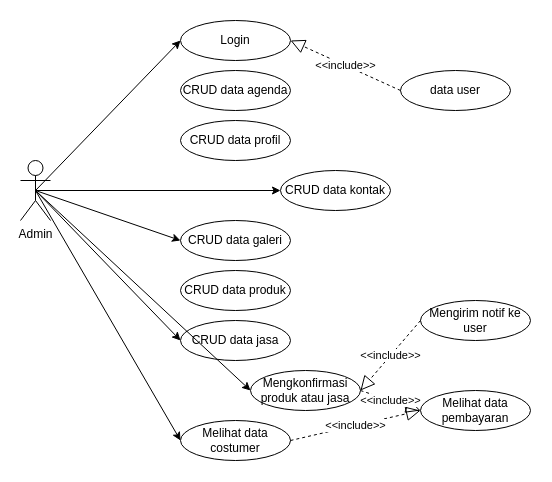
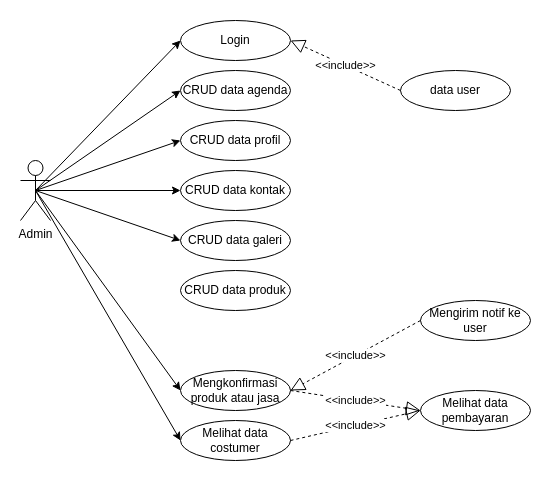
  <mxCell id="0" />
  <mxCell id="1" parent="0" />
  <mxCell id="2" value="Admin" style="shape=umlActor;verticalLabelPosition=bottom;labelBackgroundColor=#ffffff;verticalAlign=top;html=1;" vertex="1" parent="1"><mxGeometry x="20" y="160" width="30" height="60" as="geometry" /></mxCell>
  <mxCell id="3" value="Login" style="ellipse;whiteSpace=wrap;html=1;" vertex="1" parent="1"><mxGeometry x="180" y="20" width="110" height="40" as="geometry" /></mxCell>
  <mxCell id="4" value="data user" style="ellipse;whiteSpace=wrap;html=1;" vertex="1" parent="1"><mxGeometry x="400" y="70" width="110" height="40" as="geometry" /></mxCell>
  <mxCell id="5" value="Melihat data costumer" style="ellipse;whiteSpace=wrap;html=1;" vertex="1" parent="1"><mxGeometry x="180" y="420" width="110" height="40" as="geometry" /></mxCell>
  <mxCell id="6" value="CRUD data agenda" style="ellipse;whiteSpace=wrap;html=1;" vertex="1" parent="1"><mxGeometry x="180" y="70" width="110" height="40" as="geometry" /></mxCell>
- <mxCell id="7" value="CRUD data kontak" style="ellipse;whiteSpace=wrap;html=1;" vertex="1" parent="1"><mxGeometry x="280" y="170" width="110" height="40" as="geometry" /></mxCell>
+ <mxCell id="7" value="CRUD data kontak" style="ellipse;whiteSpace=wrap;html=1;" vertex="1" parent="1"><mxGeometry x="180" y="170" width="110" height="40" as="geometry" /></mxCell>
  <mxCell id="8" value="CRUD data profil" style="ellipse;whiteSpace=wrap;html=1;" vertex="1" parent="1"><mxGeometry x="180" y="120" width="110" height="40" as="geometry" /></mxCell>
  <mxCell id="9" value="Melihat data pembayaran" style="ellipse;whiteSpace=wrap;html=1;" vertex="1" parent="1"><mxGeometry x="420" y="390" width="110" height="40" as="geometry" /></mxCell>
- <mxCell id="10" value="Mengkonfirmasi produk atau jasa" style="ellipse;whiteSpace=wrap;html=1;" vertex="1" parent="1"><mxGeometry x="250" y="370" width="110" height="40" as="geometry" /></mxCell>
- <mxCell id="11" value="&lt;span style=&quot;white-space: normal&quot;&gt;CRUD data jasa&lt;/span&gt;" style="ellipse;whiteSpace=wrap;html=1;" vertex="1" parent="1"><mxGeometry x="180" y="320" width="110" height="40" as="geometry" /></mxCell>
+ <mxCell id="10" value="Mengkonfirmasi produk atau jasa" style="ellipse;whiteSpace=wrap;html=1;" vertex="1" parent="1"><mxGeometry x="180" y="370" width="110" height="40" as="geometry" /></mxCell>
  <mxCell id="12" value="CRUD data produk" style="ellipse;whiteSpace=wrap;html=1;" vertex="1" parent="1"><mxGeometry x="180" y="270" width="110" height="40" as="geometry" /></mxCell>
  <mxCell id="13" value="&lt;span style=&quot;white-space: normal&quot;&gt;CRUD data galeri&lt;/span&gt;" style="ellipse;whiteSpace=wrap;html=1;" vertex="1" parent="1"><mxGeometry x="180" y="220" width="110" height="40" as="geometry" /></mxCell>
+ <mxCell id="14" value="" style="endArrow=classic;html=1;entryX=0;entryY=0.5;entryDx=0;entryDy=0;exitX=0.5;exitY=0.5;exitDx=0;exitDy=0;exitPerimeter=0;" edge="1" parent="1" source="2" target="6"><mxGeometry width="50" height="50" relative="1" as="geometry"><mxPoint x="70" y="190" as="sourcePoint" /><mxPoint x="120" y="140" as="targetPoint" /></mxGeometry></mxCell>
  <mxCell id="15" value="" style="endArrow=classic;html=1;entryX=0;entryY=0.5;entryDx=0;entryDy=0;exitX=0.5;exitY=0.5;exitDx=0;exitDy=0;exitPerimeter=0;" edge="1" parent="1" source="2" target="3"><mxGeometry width="50" height="50" relative="1" as="geometry"><mxPoint x="55" y="200" as="sourcePoint" /><mxPoint x="180" y="150" as="targetPoint" /></mxGeometry></mxCell>
+ <mxCell id="16" value="" style="endArrow=classic;html=1;entryX=0;entryY=0.5;entryDx=0;entryDy=0;exitX=0.5;exitY=0.5;exitDx=0;exitDy=0;exitPerimeter=0;" edge="1" parent="1" source="2" target="8"><mxGeometry width="50" height="50" relative="1" as="geometry"><mxPoint x="55" y="190" as="sourcePoint" /><mxPoint x="180" y="140" as="targetPoint" /></mxGeometry></mxCell>
  <mxCell id="17" value="" style="endArrow=classic;html=1;entryX=0;entryY=0.5;entryDx=0;entryDy=0;exitX=0.5;exitY=0.5;exitDx=0;exitDy=0;exitPerimeter=0;" edge="1" parent="1" source="2" target="7"><mxGeometry width="50" height="50" relative="1" as="geometry"><mxPoint x="85" y="220" as="sourcePoint" /><mxPoint x="210" y="170" as="targetPoint" /></mxGeometry></mxCell>
  <mxCell id="18" value="" style="endArrow=classic;html=1;entryX=0;entryY=0.5;entryDx=0;entryDy=0;exitX=0.5;exitY=0.5;exitDx=0;exitDy=0;exitPerimeter=0;" edge="1" parent="1" source="2" target="13"><mxGeometry width="50" height="50" relative="1" as="geometry"><mxPoint x="95" y="230" as="sourcePoint" /><mxPoint x="220" y="180" as="targetPoint" /></mxGeometry></mxCell>
- <mxCell id="19" value="" style="endArrow=classic;html=1;entryX=0;entryY=0.5;entryDx=0;entryDy=0;exitX=0.5;exitY=0.5;exitDx=0;exitDy=0;exitPerimeter=0;" edge="1" parent="1" source="2" target="11"><mxGeometry width="50" height="50" relative="1" as="geometry"><mxPoint x="115" y="250" as="sourcePoint" /><mxPoint x="240" y="200" as="targetPoint" /></mxGeometry></mxCell>
  <mxCell id="20" value="" style="endArrow=classic;html=1;entryX=0;entryY=0.5;entryDx=0;entryDy=0;exitX=0.5;exitY=0.5;exitDx=0;exitDy=0;exitPerimeter=0;" edge="1" parent="1" source="2" target="10"><mxGeometry width="50" height="50" relative="1" as="geometry"><mxPoint x="125" y="260" as="sourcePoint" /><mxPoint x="250" y="210" as="targetPoint" /></mxGeometry></mxCell>
  <mxCell id="21" value="&amp;lt;&amp;lt;include&amp;gt;&amp;gt;" style="endArrow=block;dashed=1;endFill=0;endSize=12;html=1;exitX=1;exitY=0.5;exitDx=0;exitDy=0;entryX=0;entryY=0.5;entryDx=0;entryDy=0;" edge="1" parent="1" source="5" target="9"><mxGeometry width="160" relative="1" as="geometry"><mxPoint x="310" y="410" as="sourcePoint" /><mxPoint x="470" y="410" as="targetPoint" /></mxGeometry></mxCell>
  <mxCell id="22" value="&amp;lt;&amp;lt;include&amp;gt;&amp;gt;" style="endArrow=block;dashed=1;endFill=0;endSize=12;html=1;exitX=1;exitY=0.5;exitDx=0;exitDy=0;entryX=0;entryY=0.5;entryDx=0;entryDy=0;" edge="1" parent="1" source="10" target="9"><mxGeometry width="160" relative="1" as="geometry"><mxPoint x="300" y="400" as="sourcePoint" /><mxPoint x="390" y="350" as="targetPoint" /></mxGeometry></mxCell>
  <mxCell id="23" value="&amp;lt;&amp;lt;include&amp;gt;&amp;gt;" style="endArrow=block;dashed=1;endFill=0;endSize=12;html=1;entryX=1;entryY=0.5;entryDx=0;entryDy=0;exitX=0;exitY=0.5;exitDx=0;exitDy=0;" edge="1" parent="1" source="4" target="3"><mxGeometry width="160" relative="1" as="geometry"><mxPoint x="370" y="130" as="sourcePoint" /><mxPoint x="420" y="380" as="targetPoint" /></mxGeometry></mxCell>
  <mxCell id="24" value="" style="endArrow=classic;html=1;entryX=0;entryY=0.5;entryDx=0;entryDy=0;exitX=0.5;exitY=0.5;exitDx=0;exitDy=0;exitPerimeter=0;" edge="1" parent="1" source="2" target="5"><mxGeometry width="50" height="50" relative="1" as="geometry"><mxPoint x="45" y="200" as="sourcePoint" /><mxPoint x="190" y="400" as="targetPoint" /></mxGeometry></mxCell>
  <mxCell id="25" value="Mengirim notif ke user" style="ellipse;whiteSpace=wrap;html=1;" vertex="1" parent="1"><mxGeometry x="420" y="300" width="110" height="40" as="geometry" /></mxCell>
  <mxCell id="26" value="&amp;lt;&amp;lt;include&amp;gt;&amp;gt;" style="endArrow=block;dashed=1;endFill=0;endSize=12;html=1;exitX=0;exitY=0.5;exitDx=0;exitDy=0;entryX=1;entryY=0.5;entryDx=0;entryDy=0;" edge="1" parent="1" source="25" target="10"><mxGeometry width="160" relative="1" as="geometry"><mxPoint x="300" y="400" as="sourcePoint" /><mxPoint x="430" y="420" as="targetPoint" /></mxGeometry></mxCell>
